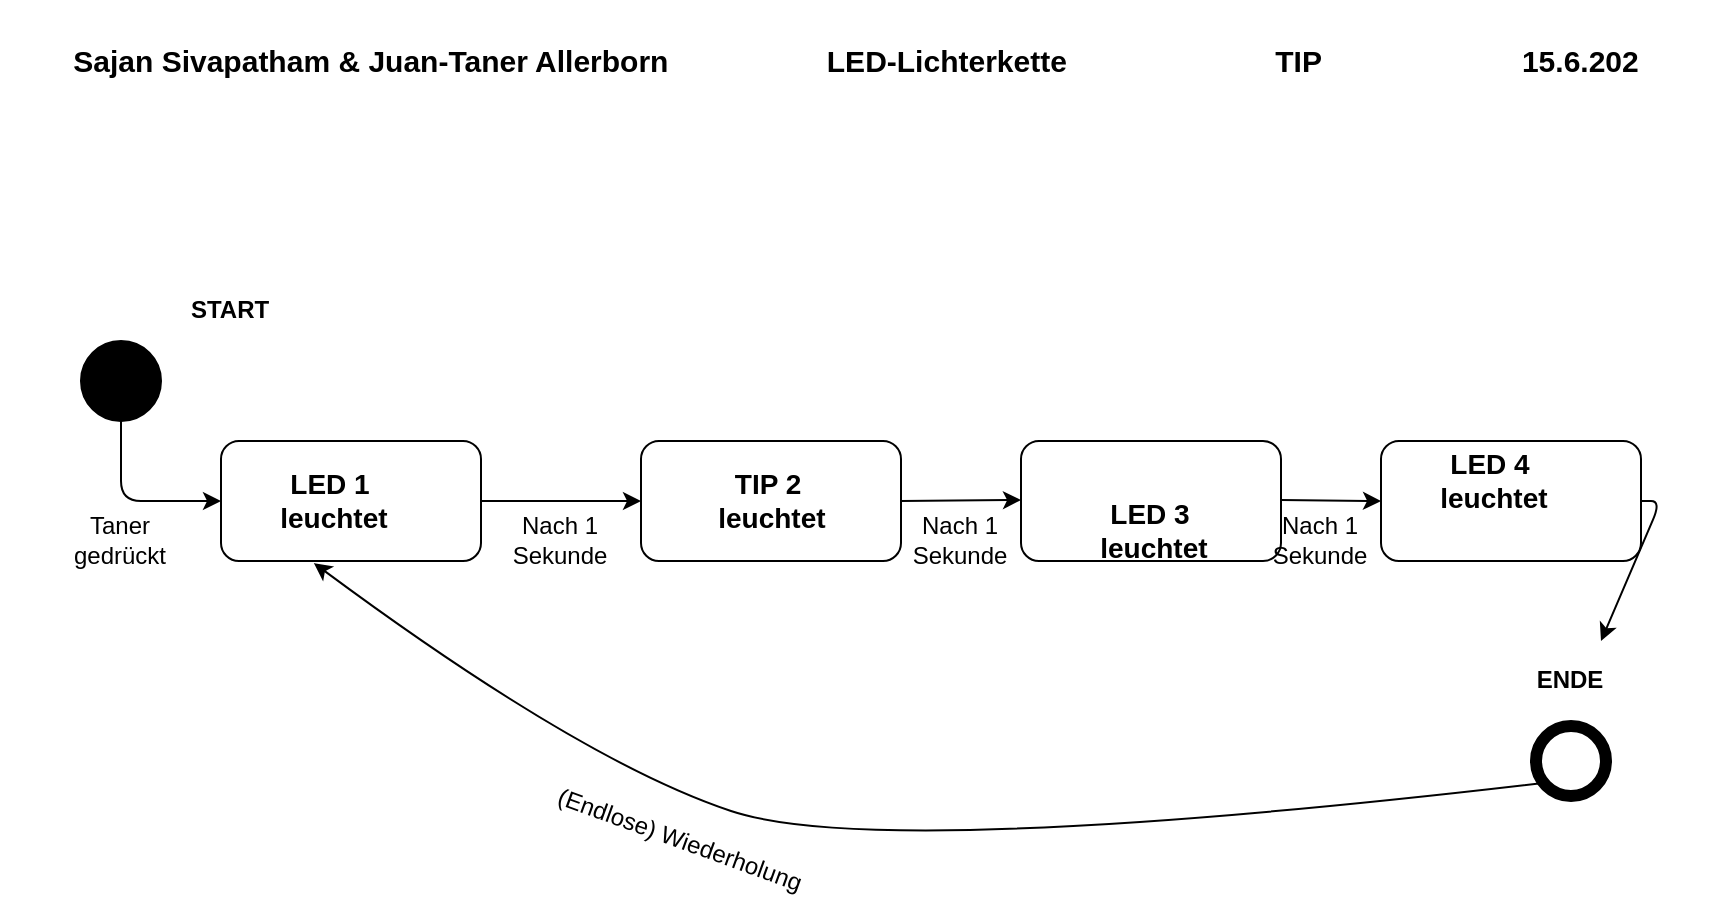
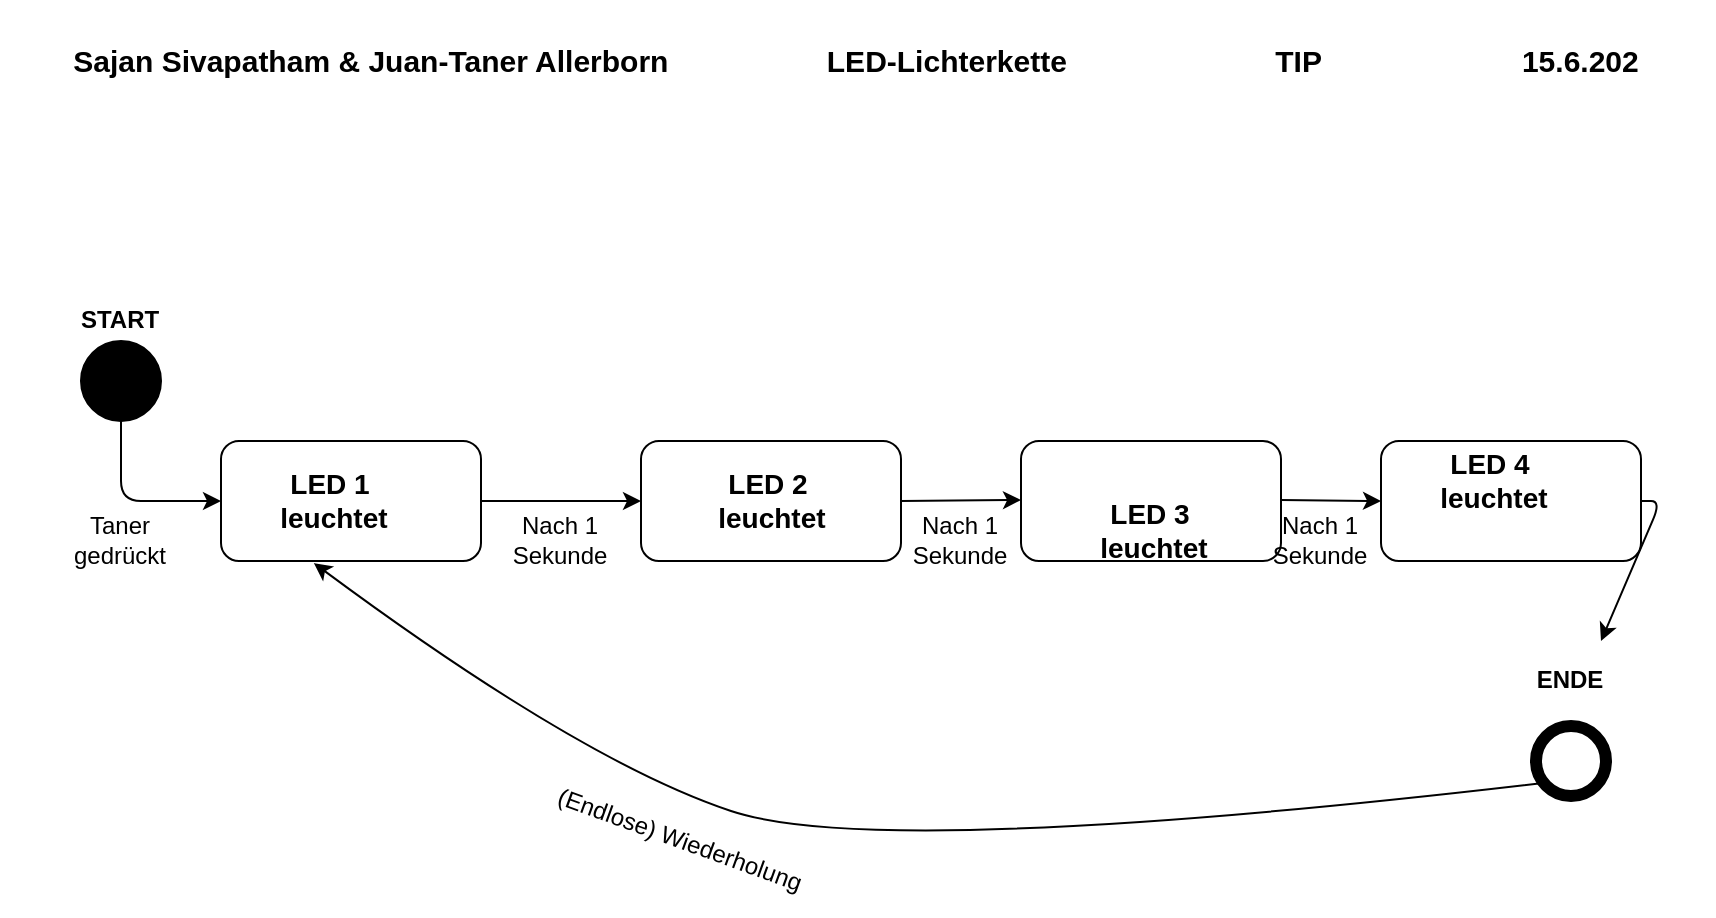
  <mxCell id="0" />
  <mxCell id="1" parent="0" />
  <mxCell id="2" value="" style="endArrow=classic;html=1;exitX=0.5;exitY=1;exitDx=0;exitDy=0;" edge="1" parent="1"><mxGeometry width="50" height="50" relative="1" as="geometry"><mxPoint x="60" y="210" as="sourcePoint" /><mxPoint x="110" y="250" as="targetPoint" /><Array as="points"><mxPoint x="60" y="250" /></Array></mxGeometry></mxCell>
  <mxCell id="3" value="" style="rounded=1;whiteSpace=wrap;html=1;fillColor=#FFFFFF;" vertex="1" parent="1"><mxGeometry x="110" y="220" width="130" height="60" as="geometry" /></mxCell>
  <mxCell id="4" value="Taner gedrückt" style="text;html=1;strokeColor=none;fillColor=none;align=center;verticalAlign=middle;whiteSpace=wrap;rounded=0;" vertex="1" parent="1"><mxGeometry x="40" y="260" width="40" height="20" as="geometry" /></mxCell>
  <mxCell id="5" value="&lt;b style=&quot;font-size: 14px&quot;&gt;LED 1&lt;br&gt;&amp;nbsp;leuchtet&lt;/b&gt;" style="text;html=1;strokeColor=none;fillColor=none;align=center;verticalAlign=middle;whiteSpace=wrap;rounded=0;" vertex="1" parent="1"><mxGeometry x="145" y="240" width="40" height="20" as="geometry" /></mxCell>
  <mxCell id="6" value="Nach 1 Sekunde" style="text;html=1;strokeColor=none;fillColor=none;align=center;verticalAlign=middle;whiteSpace=wrap;rounded=0;" vertex="1" parent="1"><mxGeometry x="260" y="260" width="40" height="20" as="geometry" /></mxCell>
  <mxCell id="7" value="" style="ellipse;whiteSpace=wrap;html=1;aspect=fixed;fillColor=#000000;" vertex="1" parent="1"><mxGeometry x="765" y="360" width="40" height="40" as="geometry" /></mxCell>
  <mxCell id="8" value="" style="ellipse;whiteSpace=wrap;html=1;aspect=fixed;fillColor=#FFFFFF;" vertex="1" parent="1"><mxGeometry x="770" y="365" width="30" height="30" as="geometry" /></mxCell>
- <mxCell id="9" value="&lt;b&gt;START&lt;/b&gt;" style="text;html=1;strokeColor=none;fillColor=none;align=center;verticalAlign=middle;whiteSpace=wrap;rounded=0;" vertex="1" parent="1"><mxGeometry x="95" y="145" width="40" height="20" as="geometry" /></mxCell>
+ <mxCell id="9" value="&lt;b&gt;START&lt;/b&gt;" style="text;html=1;strokeColor=none;fillColor=none;align=center;verticalAlign=middle;whiteSpace=wrap;rounded=0;" vertex="1" parent="1"><mxGeometry x="40" y="150" width="40" height="20" as="geometry" /></mxCell>
  <mxCell id="10" value="&lt;b&gt;ENDE&lt;/b&gt;" style="text;html=1;strokeColor=none;fillColor=none;align=center;verticalAlign=middle;whiteSpace=wrap;rounded=0;" vertex="1" parent="1"><mxGeometry x="765" y="330" width="40" height="20" as="geometry" /></mxCell>
  <mxCell id="11" value="" style="ellipse;whiteSpace=wrap;html=1;aspect=fixed;fillColor=#000000;" vertex="1" parent="1"><mxGeometry x="40" y="170" width="40" height="40" as="geometry" /></mxCell>
  <mxCell id="12" value="" style="endArrow=classic;html=1;exitX=1;exitY=0.5;exitDx=0;exitDy=0;entryX=0;entryY=0.5;entryDx=0;entryDy=0;" edge="1" parent="1" source="3" target="13"><mxGeometry width="50" height="50" relative="1" as="geometry"><mxPoint x="250" y="249.5" as="sourcePoint" /><mxPoint x="320" y="249.5" as="targetPoint" /></mxGeometry></mxCell>
  <mxCell id="13" value="" style="rounded=1;whiteSpace=wrap;html=1;fillColor=#FFFFFF;" vertex="1" parent="1"><mxGeometry x="320" y="220" width="130" height="60" as="geometry" /></mxCell>
- <mxCell id="14" value="&lt;b style=&quot;font-size: 14px&quot;&gt;TIP 2&lt;br&gt;&amp;nbsp;leuchtet&lt;/b&gt;" style="text;html=1;strokeColor=none;fillColor=none;align=center;verticalAlign=middle;whiteSpace=wrap;rounded=0;" vertex="1" parent="1"><mxGeometry x="364" y="240" width="40" height="20" as="geometry" /></mxCell>
+ <mxCell id="14" value="&lt;b style=&quot;font-size: 14px&quot;&gt;LED 2&lt;br&gt;&amp;nbsp;leuchtet&lt;/b&gt;" style="text;html=1;strokeColor=none;fillColor=none;align=center;verticalAlign=middle;whiteSpace=wrap;rounded=0;" vertex="1" parent="1"><mxGeometry x="364" y="240" width="40" height="20" as="geometry" /></mxCell>
  <mxCell id="15" value="" style="rounded=1;whiteSpace=wrap;html=1;fillColor=#FFFFFF;" vertex="1" parent="1"><mxGeometry x="510" y="220" width="130" height="60" as="geometry" /></mxCell>
  <mxCell id="16" value="&lt;b style=&quot;font-size: 14px&quot;&gt;LED 3&lt;br&gt;&amp;nbsp;leuchtet&lt;/b&gt;" style="text;html=1;strokeColor=none;fillColor=none;align=center;verticalAlign=middle;whiteSpace=wrap;rounded=0;" vertex="1" parent="1"><mxGeometry x="555" y="255" width="40" height="20" as="geometry" /></mxCell>
  <mxCell id="17" value="" style="rounded=1;whiteSpace=wrap;html=1;fillColor=#FFFFFF;" vertex="1" parent="1"><mxGeometry x="690" y="220" width="130" height="60" as="geometry" /></mxCell>
  <mxCell id="18" value="" style="endArrow=classic;html=1;entryX=0;entryY=0.5;entryDx=0;entryDy=0;" edge="1" parent="1"><mxGeometry width="50" height="50" relative="1" as="geometry"><mxPoint x="450" y="250" as="sourcePoint" /><mxPoint x="510" y="249.5" as="targetPoint" /></mxGeometry></mxCell>
  <mxCell id="19" value="" style="endArrow=classic;html=1;entryX=0;entryY=0.5;entryDx=0;entryDy=0;" edge="1" parent="1" target="17"><mxGeometry width="50" height="50" relative="1" as="geometry"><mxPoint x="640" y="249.5" as="sourcePoint" /><mxPoint x="670" y="250" as="targetPoint" /></mxGeometry></mxCell>
  <mxCell id="20" value="" style="endArrow=classic;html=1;" edge="1" parent="1"><mxGeometry width="50" height="50" relative="1" as="geometry"><mxPoint x="820" y="250" as="sourcePoint" /><mxPoint x="800" y="320" as="targetPoint" /><Array as="points"><mxPoint x="830" y="250" /></Array></mxGeometry></mxCell>
  <mxCell id="21" value="&lt;b style=&quot;font-size: 14px&quot;&gt;LED 4&lt;br&gt;&amp;nbsp;leuchtet&lt;/b&gt;" style="text;html=1;strokeColor=none;fillColor=none;align=center;verticalAlign=middle;whiteSpace=wrap;rounded=0;" vertex="1" parent="1"><mxGeometry x="725" y="230" width="40" height="20" as="geometry" /></mxCell>
  <mxCell id="22" value="Nach 1 Sekunde" style="text;html=1;strokeColor=none;fillColor=none;align=center;verticalAlign=middle;whiteSpace=wrap;rounded=0;" vertex="1" parent="1"><mxGeometry x="460" y="260" width="40" height="20" as="geometry" /></mxCell>
  <mxCell id="23" value="Nach 1 Sekunde" style="text;html=1;strokeColor=none;fillColor=none;align=center;verticalAlign=middle;whiteSpace=wrap;rounded=0;" vertex="1" parent="1"><mxGeometry x="640" y="260" width="40" height="20" as="geometry" /></mxCell>
  <mxCell id="24" value="(Endlose) Wiederholung" style="text;html=1;strokeColor=none;fillColor=none;align=center;verticalAlign=middle;whiteSpace=wrap;rounded=0;rotation=20;" vertex="1" parent="1"><mxGeometry x="260" y="410" width="160" height="20" as="geometry" /></mxCell>
  <mxCell id="25" value="" style="curved=1;endArrow=classic;html=1;entryX=0.357;entryY=1.017;entryDx=0;entryDy=0;entryPerimeter=0;exitX=0;exitY=1;exitDx=0;exitDy=0;" edge="1" parent="1" source="8" target="3"><mxGeometry width="50" height="50" relative="1" as="geometry"><mxPoint x="390" y="430" as="sourcePoint" /><mxPoint x="440" y="380" as="targetPoint" /><Array as="points"><mxPoint x="440" y="430" /><mxPoint x="290" y="380" /></Array></mxGeometry></mxCell>
  <mxCell id="26" value="&lt;b&gt;&lt;font style=&quot;font-size: 15px&quot;&gt;Sajan Sivapatham &amp;amp; Juan-Taner Allerborn&amp;nbsp; &amp;nbsp; &amp;nbsp; &amp;nbsp; &amp;nbsp; &amp;nbsp; &amp;nbsp; &amp;nbsp; &amp;nbsp; &amp;nbsp;LED-Lichterkette&amp;nbsp; &amp;nbsp; &amp;nbsp; &amp;nbsp; &amp;nbsp; &amp;nbsp; &amp;nbsp; &amp;nbsp; &amp;nbsp; &amp;nbsp; &amp;nbsp; &amp;nbsp; &amp;nbsp;TIP&amp;nbsp; &amp;nbsp; &amp;nbsp; &amp;nbsp; &amp;nbsp; &amp;nbsp; &amp;nbsp; &amp;nbsp; &amp;nbsp; &amp;nbsp; &amp;nbsp; &amp;nbsp; 15.6.202&lt;/font&gt;&lt;/b&gt;" style="text;html=1;strokeColor=none;fillColor=none;align=center;verticalAlign=middle;whiteSpace=wrap;rounded=0;" vertex="1" parent="1"><mxGeometry y="20" width="816" height="20" as="geometry" x="20" /></mxCell>
